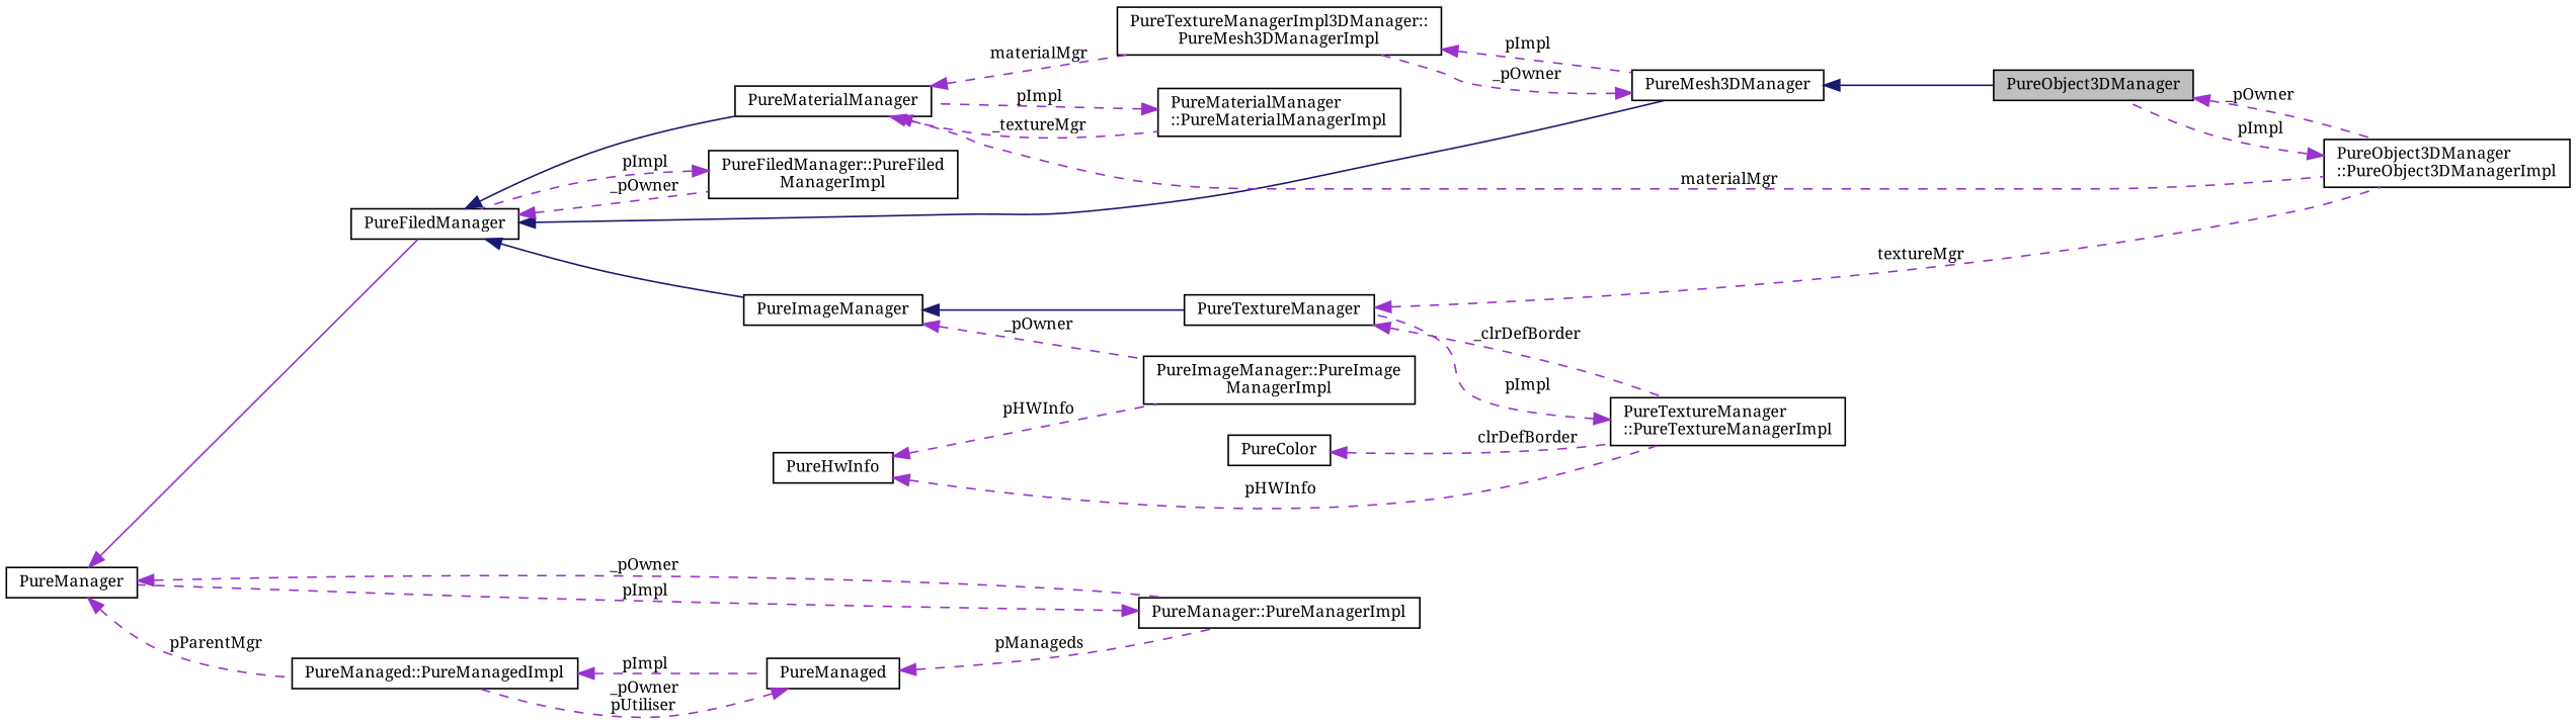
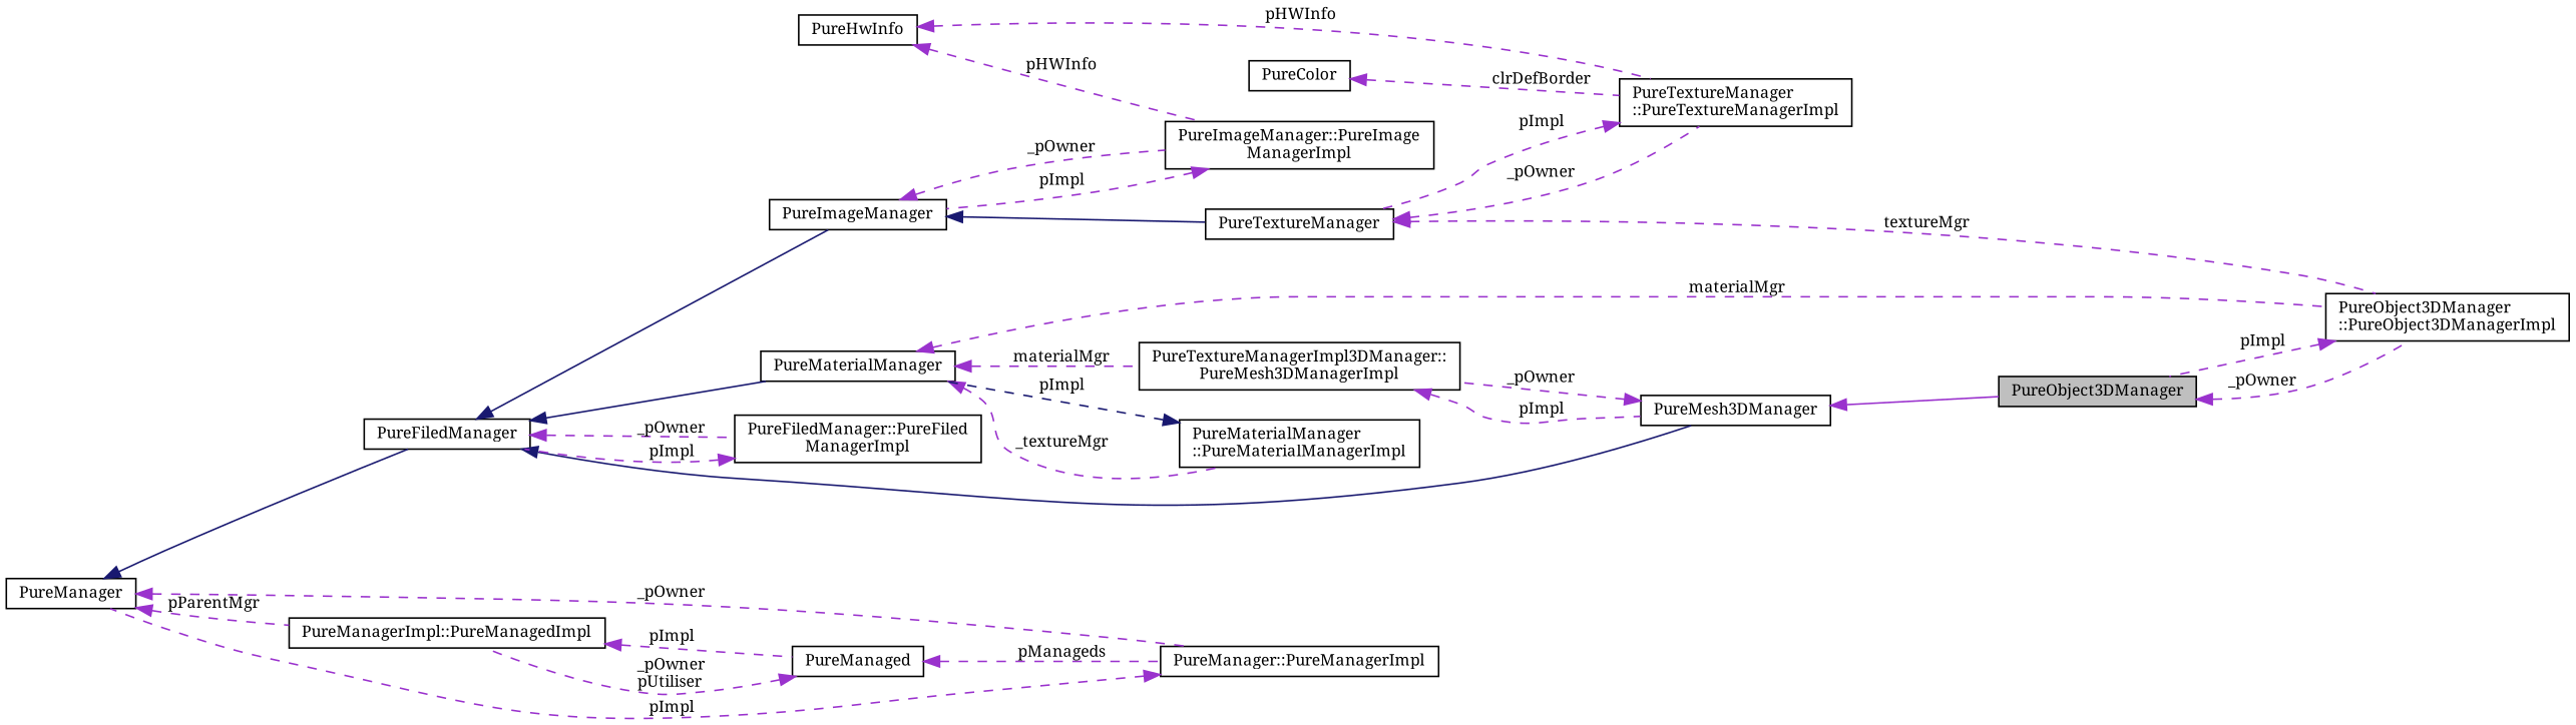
  digraph {
    fontname="Noto Serif"
    rankdir=LR
    node [color=black fillcolor=white fontname="Noto Serif" fontsize=10 shape=record style=filled]
    edge [color=darkorchid3 dir=back fontname="Noto Serif" fontsize=10 labelfontname=Helvetica labelfontsize=10 style=dashed]
    n1 [fillcolor=grey75 fontcolor=black height=0.2 label=PureObject3DManager width=0.4]
    n2 [height=0.2 label="PureObject3DManager\l::PureObject3DManagerImpl" width=0.4]
    n3 [height=0.2 label=PureMesh3DManager width=0.4]
    n4 [height=0.2 label="PureTextureManagerImpl3DManager::\lPureMesh3DManagerImpl" width=0.4]
    n5 [height=0.2 label=PureFiledManager width=0.4]
    n6 [height=0.2 label="PureFiledManager::PureFiled\lManagerImpl" width=0.4]
    n7 [height=0.2 label=PureMaterialManager width=0.4]
    n8 [height=0.2 label=PureImageManager width=0.4]
    n9 [height=0.2 label="PureMaterialManager\l::PureMaterialManagerImpl" width=0.4]
    n10 [height=0.2 label=PureTextureManager width=0.4]
    n11 [height=0.2 label="PureImageManager::PureImage\lManagerImpl" width=0.4]
    n12 [height=0.2 label=PureManager width=0.4]
    n13 [height=0.2 label="PureManager::PureManagerImpl" width=0.4]
-   n14 [height=0.2 label="PureManaged::PureManagedImpl" width=0.4]
+   n14 [height=0.2 label="PureManagerImpl::PureManagedImpl" width=0.4]
    n15 [height=0.2 label=PureManaged width=0.4]
    n16 [height=0.2 label="PureTextureManager\l::PureTextureManagerImpl" width=0.4]
    n17 [height=0.2 label=PureHwInfo width=0.4]
    n18 [height=0.2 label=PureColor width=0.4]
    n1 -> n2 [label=" _pOwner"]
    n2 -> n1 [label=" pImpl"]
-   n3 -> n1 [color=midnightblue style=solid]
+   n3 -> n1 [style=solid]
    n3 -> n4 [label=" _pOwner"]
    n4 -> n3 [label=" pImpl"]
    n5 -> n3 [color=midnightblue style=solid]
    n5 -> n6 [label=" _pOwner"]
    n5 -> n7 [color=midnightblue style=solid]
    n5 -> n8 [color=midnightblue style=solid]
    n6 -> n5 [label=" pImpl"]
    n7 -> n2 [label=" materialMgr"]
    n7 -> n4 [label=" materialMgr"]
    n7 -> n9 [label=" _textureMgr"]
    n8 -> n10 [color=midnightblue style=solid]
    n8 -> n11 [label=" _pOwner"]
-   n9 -> n7 [label=" pImpl"]
+   n9 -> n7 [color=midnightblue label=" pImpl"]
    n10 -> n2 [label=" textureMgr"]
-   n10 -> n16 [label=" _clrDefBorder"]
-   n12 -> n5 [style=solid]
+   n10 -> n16 [label=" _pOwner"]
+   n11 -> n8 [label=" pImpl"]
+   n12 -> n5 [color=midnightblue style=solid]
    n12 -> n13 [label=" _pOwner"]
    n12 -> n14 [label=" pParentMgr"]
    n13 -> n12 [label=" pImpl"]
    n14 -> n15 [label=" pImpl"]
    n15 -> n13 [label=" pManageds"]
    n15 -> n14 [label=" _pOwner\npUtiliser"]
    n16 -> n10 [label=" pImpl"]
    n17 -> n11 [label=" pHWInfo"]
    n17 -> n16 [label=" pHWInfo"]
    n18 -> n16 [label=" clrDefBorder"]
  }
